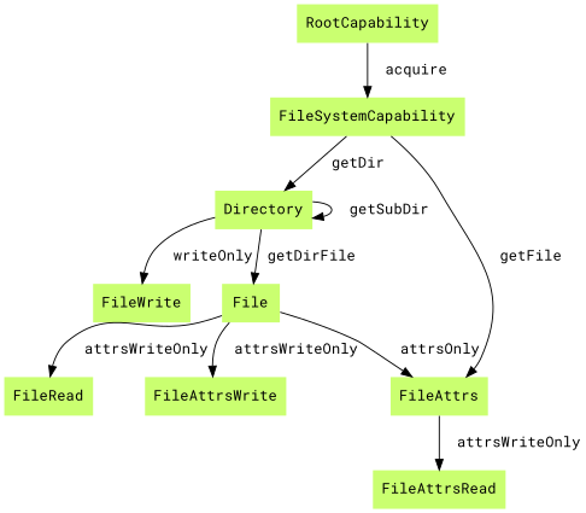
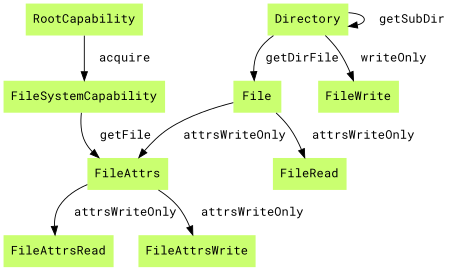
  digraph {
    fontname="Roboto Mono"
    rankdir=TB
    node [fillcolor=darkolivegreen1 fontname="Roboto Mono" shape=plaintext style=filled]
    edge [fontname="Roboto Mono"]
    n1 [label=RootCapability]
    n2 [label=FileSystemCapability]
    n3 [label=Directory]
    n4 [label=FileAttrs]
    n5 [label=File]
    n6 [label=FileRead]
    n7 [label=FileWrite]
    n8 [label=FileAttrsRead]
    n9 [label=FileAttrsWrite]
    n1 -> n2 [label="  acquire"]
-   n2 -> n3 [label=" getDir"]
    n2 -> n4 [label="  getFile"]
    n3 -> n3 [label="  getSubDir"]
    n3 -> n5 [label=" getDirFile"]
    n3 -> n7 [label="  writeOnly"]
    n4 -> n8 [label="  attrsWriteOnly"]
-   n5 -> n9 [label="  attrsWriteOnly"]
-   n5 -> n4 [label="  attrsOnly"]
+   n4 -> n9 [label="  attrsWriteOnly"]
+   n5 -> n4 [label="  attrsWriteOnly"]
    n5 -> n6 [label="  attrsWriteOnly"]
  }
